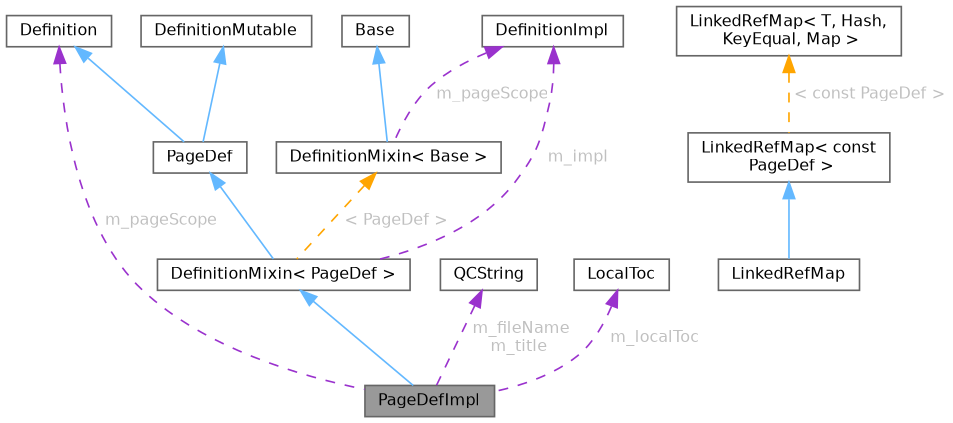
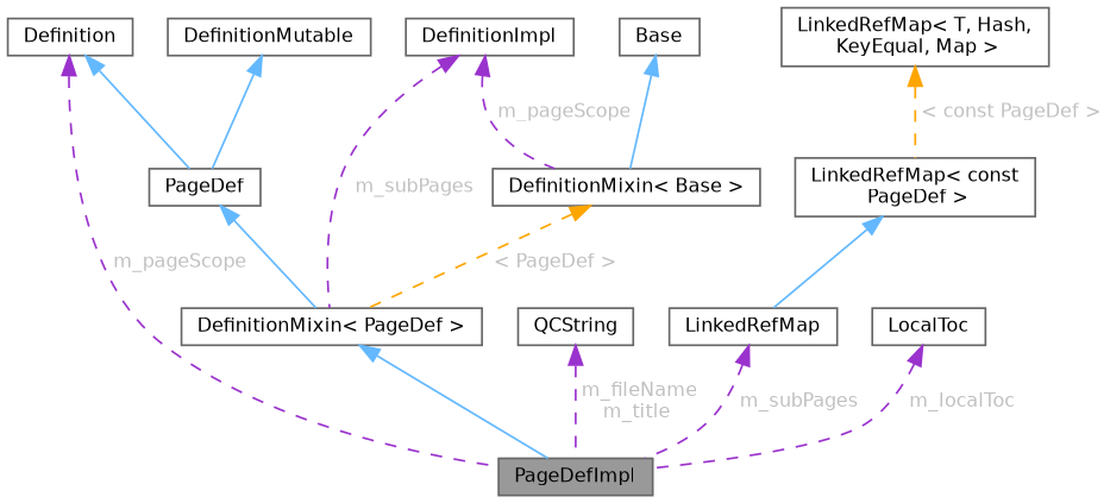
  digraph {
    node [color=gray40 fillcolor=white fontname=Helvetica fontsize=10 shape=box style=filled]
    edge [color=steelblue1 dir=back fontname=Helvetica fontsize=10 labelfontname=Helvetica labelfontsize=10 style=dashed fontcolor=grey]
    n1 [fillcolor=grey60 fontcolor=black height=0.2 label=PageDefImpl width=0.4]
    n2 [height=0.2 label="DefinitionMixin\< PageDef \>" width=0.4]
    n3 [height=0.2 label=PageDef width=0.4]
    n4 [height=0.2 label=DefinitionMutable width=0.4]
    n5 [height=0.2 label=Definition width=0.4]
    n6 [height=0.2 label=DefinitionImpl width=0.4]
    n7 [height=0.2 label="DefinitionMixin\< Base \>" width=0.4]
    n8 [height=0.2 label=Base width=0.4]
    n9 [height=0.2 label=QCString width=0.4]
    n10 [height=0.2 label=LinkedRefMap width=0.4]
    n11 [height=0.2 label="LinkedRefMap\< const\l PageDef \>" width=0.4]
    n12 [height=0.2 label="LinkedRefMap\< T, Hash,\l KeyEqual, Map \>" width=0.4]
    n13 [height=0.2 label=LocalToc width=0.4]
    n2 -> n1 [style=solid fontcolor=""]
    n3 -> n2 [style=solid fontcolor=""]
    n4 -> n3 [style=solid fontcolor=""]
    n5 -> n1 [color=darkorchid3 label=" m_pageScope"]
    n5 -> n3 [style=solid fontcolor=""]
-   n6 -> n2 [color=darkorchid3 label=" m_impl"]
+   n6 -> n2 [color=darkorchid3 label=" m_subPages"]
    n6 -> n7 [color=darkorchid3 label=" m_pageScope"]
    n7 -> n2 [color=orange label=" \< PageDef \>"]
    n8 -> n7 [style=solid fontcolor=""]
    n9 -> n1 [color=darkorchid3 label=" m_fileName\nm_title"]
+   n10 -> n1 [color=darkorchid3 label=" m_subPages"]
    n11 -> n10 [style=solid fontcolor=""]
    n12 -> n11 [color=orange label=" \< const PageDef \>"]
    n13 -> n1 [color=darkorchid3 label=" m_localToc"]
  }
